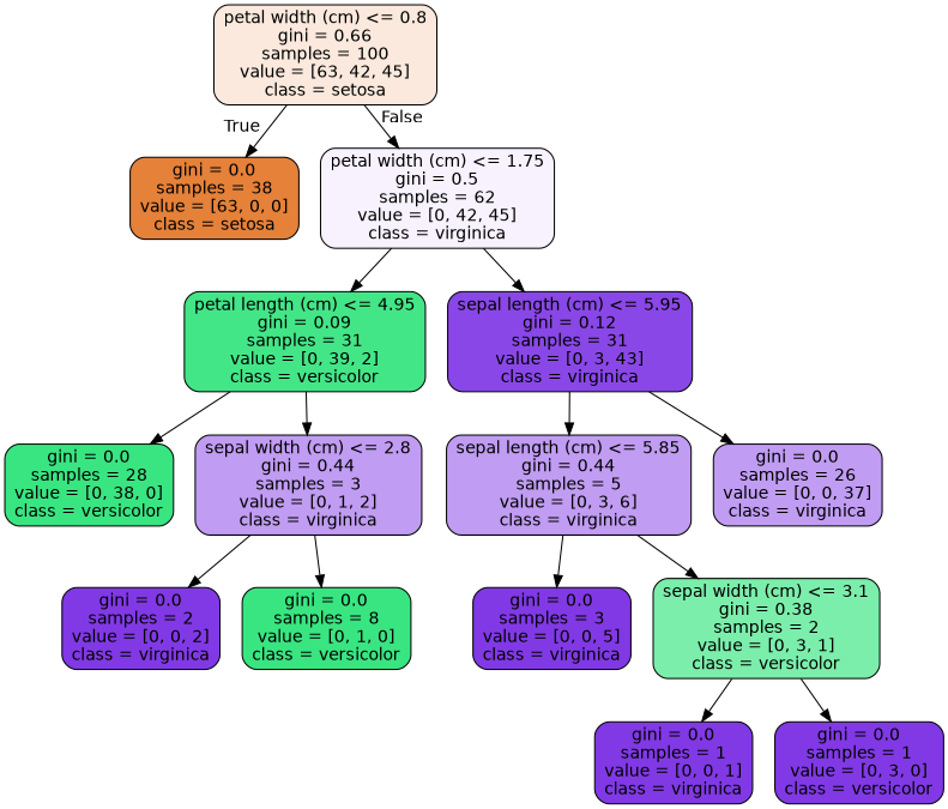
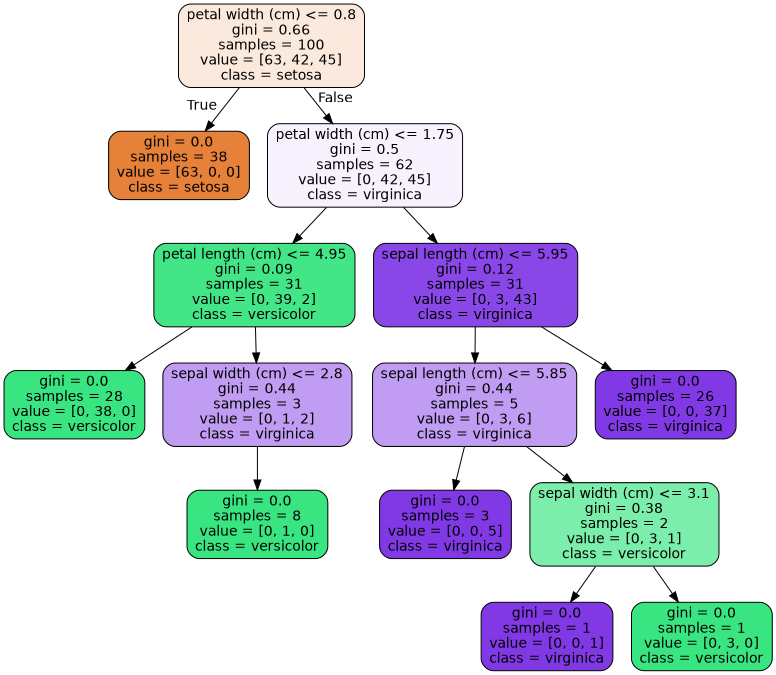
  digraph {
    node [color=black fillcolor="#8139e5" fontname=helvetica shape=box style="filled, rounded"]
    edge [fontname=helvetica]
    n1 [fillcolor="#fbe9dd" label="petal width (cm) <= 0.8\ngini = 0.66\nsamples = 100\nvalue = [63, 42, 45]\nclass = setosa"]
    n2 [fillcolor="#e58139" label="gini = 0.0\nsamples = 38\nvalue = [63, 0, 0]\nclass = setosa"]
    n3 [fillcolor="#f7f2fd" label="petal width (cm) <= 1.75\ngini = 0.5\nsamples = 62\nvalue = [0, 42, 45]\nclass = virginica"]
    n4 [fillcolor="#43e687" label="petal length (cm) <= 4.95\ngini = 0.09\nsamples = 31\nvalue = [0, 39, 2]\nclass = versicolor"]
    n5 [fillcolor="#8a47e7" label="sepal length (cm) <= 5.95\ngini = 0.12\nsamples = 31\nvalue = [0, 3, 43]\nclass = virginica"]
    n6 [fillcolor="#39e581" label="gini = 0.0\nsamples = 28\nvalue = [0, 38, 0]\nclass = versicolor"]
    n7 [fillcolor="#c09cf2" label="sepal width (cm) <= 2.8\ngini = 0.44\nsamples = 3\nvalue = [0, 1, 2]\nclass = virginica"]
    n8 [fillcolor="#c09cf2" label="sepal length (cm) <= 5.85\ngini = 0.44\nsamples = 5\nvalue = [0, 3, 6]\nclass = virginica"]
-   n9 [fillcolor="#c09cf2" label="gini = 0.0\nsamples = 26\nvalue = [0, 0, 37]\nclass = virginica"]
-   n10 [label="gini = 0.0\nsamples = 2\nvalue = [0, 0, 2]\nclass = virginica"]
+   n9 [label="gini = 0.0\nsamples = 26\nvalue = [0, 0, 37]\nclass = virginica"]
    n11 [fillcolor="#39e581" label="gini = 0.0\nsamples = 8\nvalue = [0, 1, 0]\nclass = versicolor"]
    n12 [label="gini = 0.0\nsamples = 3\nvalue = [0, 0, 5]\nclass = virginica"]
    n13 [fillcolor="#7beeab" label="sepal width (cm) <= 3.1\ngini = 0.38\nsamples = 2\nvalue = [0, 3, 1]\nclass = versicolor"]
    n14 [label="gini = 0.0\nsamples = 1\nvalue = [0, 0, 1]\nclass = virginica"]
-   n15 [label="gini = 0.0\nsamples = 1\nvalue = [0, 3, 0]\nclass = versicolor"]
+   n15 [fillcolor="#39e581" label="gini = 0.0\nsamples = 1\nvalue = [0, 3, 0]\nclass = versicolor"]
    n1 -> n2 [headlabel=True labelangle=45 labeldistance=2.5]
    n1 -> n3 [headlabel=False labelangle=-45 labeldistance=2.5]
    n3 -> n4
    n3 -> n5
    n4 -> n6
    n4 -> n7
    n5 -> n8
    n5 -> n9
-   n7 -> n10
    n7 -> n11
    n8 -> n12
    n8 -> n13
    n13 -> n14
    n13 -> n15
  }
